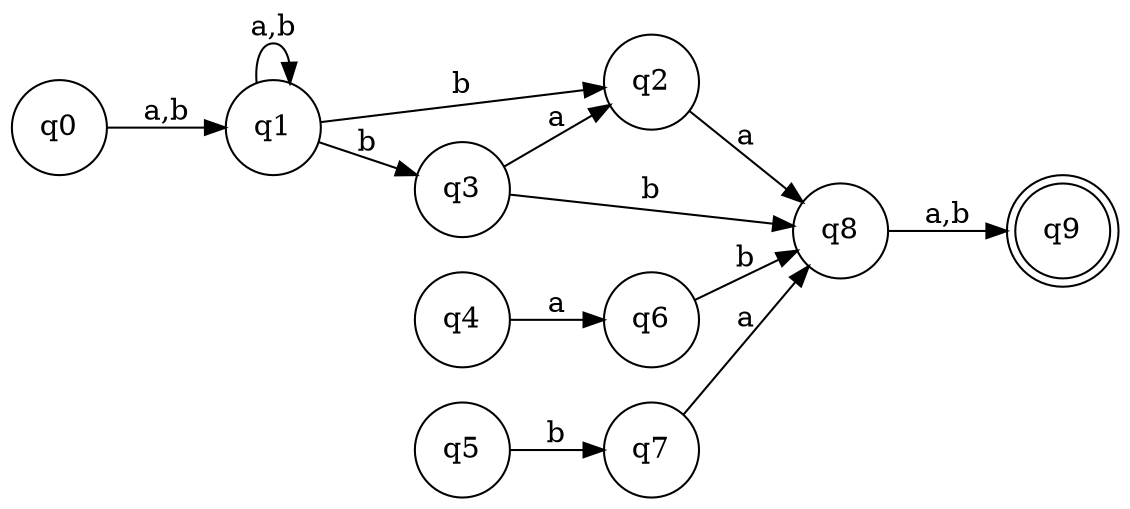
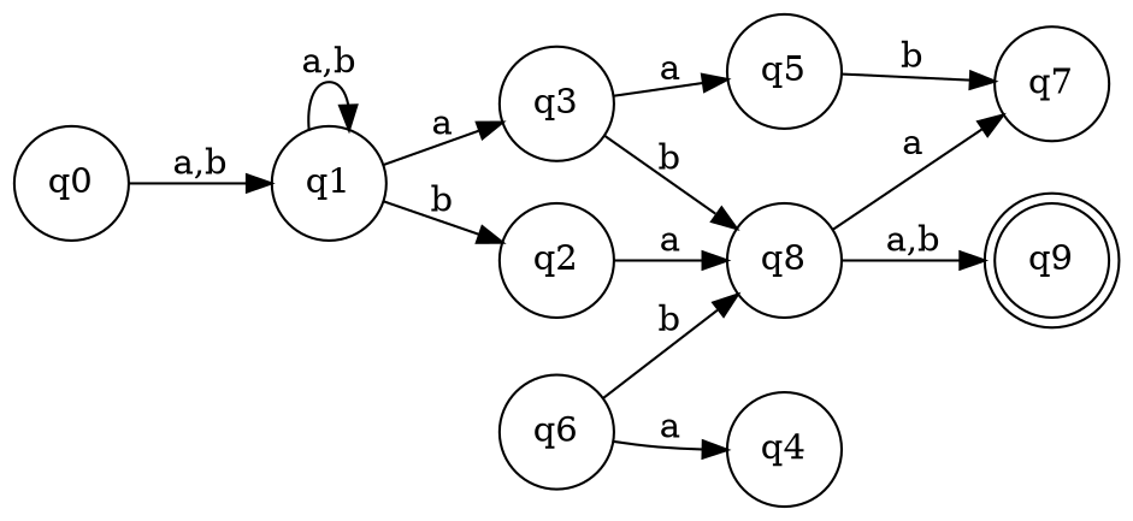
  digraph {
    rankdir=LR
    node [shape=circle]
    q9 [shape=doublecircle]
    q0
    q1
    q2
    q3
    q8
    q5
    q4
    q6
    q7
    q0 -> q1 [label="a,b"]
    q1 -> q1 [label="a,b"]
    q1 -> q2 [label=b]
-   q1 -> q3 [label=b]
+   q1 -> q3 [label=a]
    q2 -> q8 [label=a]
    q3 -> q8 [label=b]
-   q3 -> q2 [label=a]
+   q3 -> q5 [label=a]
    q8 -> q9 [label="a,b"]
    q5 -> q7 [label=b]
-   q4 -> q6 [label=a]
+   q6 -> q4 [label=a]
    q6 -> q8 [label=b]
-   q7 -> q8 [label=a]
+   q8 -> q7 [label=a]
  }
